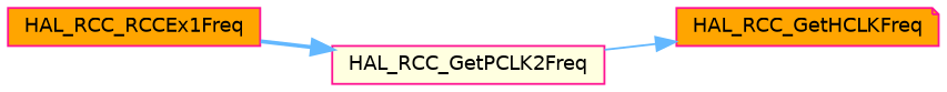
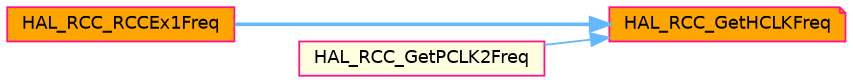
  digraph {
    rankdir=RL
    node [color=deeppink fillcolor=orange fontname=Helvetica fontsize=10 shape=box style=filled]
    edge [color=steelblue1 dir=back fontname=Helvetica fontsize=10 labelfontname=Helvetica labelfontsize=10]
    n1 [fontcolor=black height=0.2 label=HAL_RCC_GetHCLKFreq shape=note width=0.4]
    n2 [height=0.2 label=HAL_RCC_RCCEx1Freq width=0.4]
    n3 [fillcolor=lightyellow height=0.2 label=HAL_RCC_GetPCLK2Freq width=0.4]
-   n3 -> n2 [style=bold]
+   n1 -> n2 [style=bold]
    n1 -> n3 [style=solid]
  }
